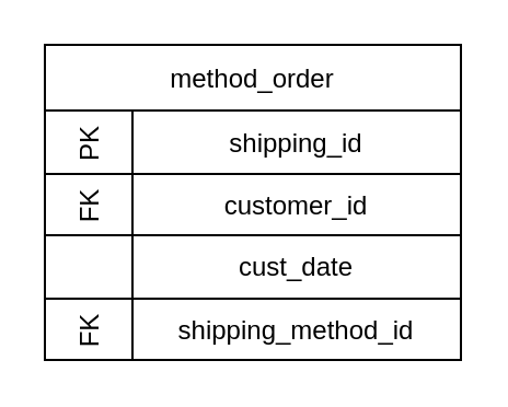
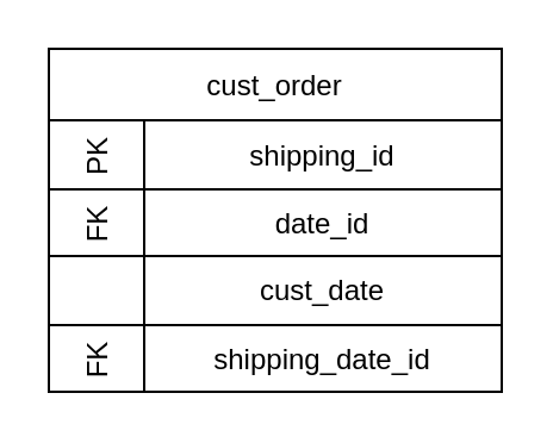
  <mxCell id="0" />
  <mxCell id="1" parent="0" />
- <mxCell id="2" value="method_order" style="shape=table;childLayout=tableLayout;startSize=30;collapsible=0;recursiveResize=0;expand=0;" vertex="1" parent="1"><mxGeometry x="20" y="20" width="190" height="144" as="geometry" /></mxCell>
+ <mxCell id="2" value="cust_order" style="shape=table;childLayout=tableLayout;startSize=30;collapsible=0;recursiveResize=0;expand=0;" vertex="1" parent="1"><mxGeometry x="20" y="20" width="190" height="144" as="geometry" /></mxCell>
  <mxCell id="3" value="PK" style="shape=tableRow;horizontal=0;swimlaneHead=0;swimlaneBody=0;top=0;left=0;strokeColor=inherit;bottom=0;right=0;dropTarget=0;fontStyle=0;fillColor=none;points=[[0,0.5],[1,0.5]];portConstraint=eastwest;startSize=40;collapsible=0;recursiveResize=0;expand=0;" vertex="1" parent="2"><mxGeometry y="30" width="190" height="29" as="geometry" /></mxCell>
  <mxCell id="4" value="shipping_id" style="swimlane;swimlaneHead=0;swimlaneBody=0;fontStyle=0;strokeColor=inherit;connectable=0;fillColor=none;startSize=40;collapsible=0;recursiveResize=0;expand=0;" vertex="1" parent="3"><mxGeometry x="40" width="150" height="29" as="geometry"><mxRectangle width="150" height="29" as="alternateBounds" /></mxGeometry></mxCell>
  <mxCell id="5" value="FK" style="shape=tableRow;horizontal=0;swimlaneHead=0;swimlaneBody=0;top=0;left=0;strokeColor=inherit;bottom=0;right=0;dropTarget=0;fontStyle=0;fillColor=none;points=[[0,0.5],[1,0.5]];portConstraint=eastwest;startSize=40;collapsible=0;recursiveResize=0;expand=0;" vertex="1" parent="2"><mxGeometry y="59" width="190" height="28" as="geometry" /></mxCell>
- <mxCell id="6" value="&#10;&#10;customer_id" style="swimlane;swimlaneHead=0;swimlaneBody=0;fontStyle=0;connectable=0;strokeColor=inherit;fillColor=none;startSize=0;collapsible=0;recursiveResize=0;expand=0;" vertex="1" parent="5"><mxGeometry x="40" width="150" height="28" as="geometry"><mxRectangle width="150" height="28" as="alternateBounds" /></mxGeometry></mxCell>
+ <mxCell id="6" value="&#10;&#10;date_id" style="swimlane;swimlaneHead=0;swimlaneBody=0;fontStyle=0;connectable=0;strokeColor=inherit;fillColor=none;startSize=0;collapsible=0;recursiveResize=0;expand=0;" vertex="1" parent="5"><mxGeometry x="40" width="150" height="28" as="geometry"><mxRectangle width="150" height="28" as="alternateBounds" /></mxGeometry></mxCell>
  <mxCell id="7" value="" style="shape=tableRow;horizontal=0;swimlaneHead=0;swimlaneBody=0;top=0;left=0;strokeColor=inherit;bottom=0;right=0;dropTarget=0;fontStyle=0;fillColor=none;points=[[0,0.5],[1,0.5]];portConstraint=eastwest;startSize=40;collapsible=0;recursiveResize=0;expand=0;" vertex="1" parent="2"><mxGeometry y="87" width="190" height="29" as="geometry" /></mxCell>
  <mxCell id="8" value="&#10;&#10;cust_date" style="swimlane;swimlaneHead=0;swimlaneBody=0;fontStyle=0;connectable=0;strokeColor=inherit;fillColor=none;startSize=0;collapsible=0;recursiveResize=0;expand=0;" vertex="1" parent="7"><mxGeometry x="40" width="150" height="29" as="geometry"><mxRectangle width="150" height="29" as="alternateBounds" /></mxGeometry></mxCell>
  <mxCell id="9" value="FK" style="shape=tableRow;horizontal=0;swimlaneHead=0;swimlaneBody=0;top=0;left=0;strokeColor=inherit;bottom=0;right=0;dropTarget=0;fontStyle=0;fillColor=none;points=[[0,0.5],[1,0.5]];portConstraint=eastwest;startSize=40;collapsible=0;recursiveResize=0;expand=0;" vertex="1" parent="2"><mxGeometry y="116" width="190" height="28" as="geometry" /></mxCell>
- <mxCell id="10" value="&#10;&#10;shipping_method_id" style="swimlane;swimlaneHead=0;swimlaneBody=0;fontStyle=0;connectable=0;strokeColor=inherit;fillColor=none;startSize=0;collapsible=0;recursiveResize=0;expand=0;" vertex="1" parent="9"><mxGeometry x="40" width="150" height="28" as="geometry"><mxRectangle width="150" height="28" as="alternateBounds" /></mxGeometry></mxCell>
+ <mxCell id="10" value="&#10;&#10;shipping_date_id" style="swimlane;swimlaneHead=0;swimlaneBody=0;fontStyle=0;connectable=0;strokeColor=inherit;fillColor=none;startSize=0;collapsible=0;recursiveResize=0;expand=0;" vertex="1" parent="9"><mxGeometry x="40" width="150" height="28" as="geometry"><mxRectangle width="150" height="28" as="alternateBounds" /></mxGeometry></mxCell>
